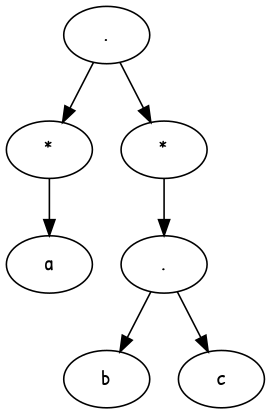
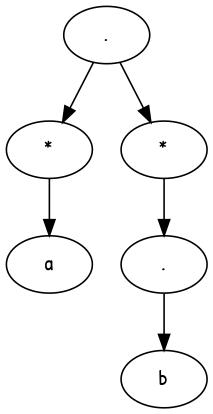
  digraph {
    fontname="Patrick Hand"
    node [fontname="Patrick Hand"]
    edge [fontname="Patrick Hand"]
    n1 [label="."]
    n2 [label="*"]
    n3 [label="*"]
    n4 [label=a]
    n5 [label="."]
    n6 [label=b]
-   n7 [label=c]
    n1 -> n2
    n1 -> n3
    n2 -> n4
    n3 -> n5
    n5 -> n6
-   n5 -> n7
  }
